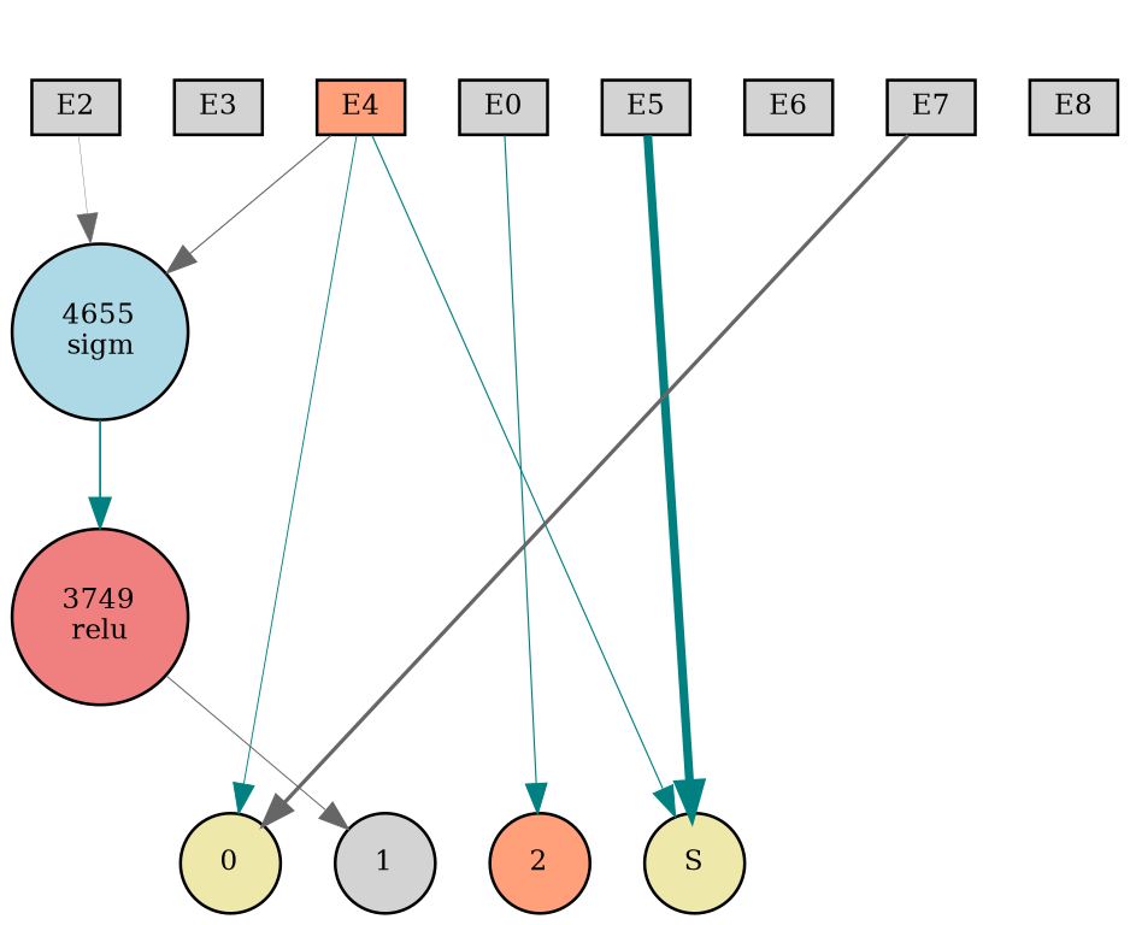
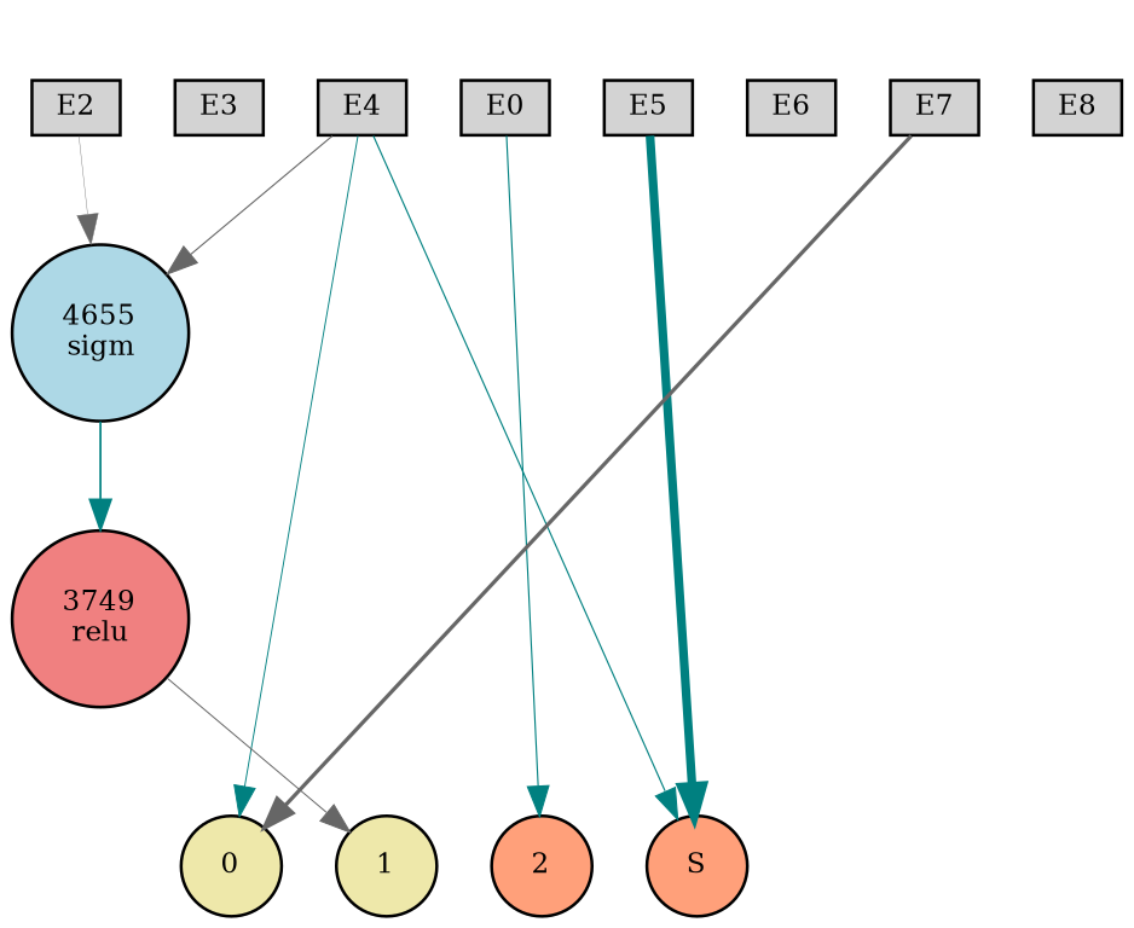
  digraph {
    node [fillcolor=lightgray fontsize=9 shape=box style=filled]
    edge [style=solid]
    E0 [height=0.2 width=0.2]
    E2 [height=0.2 width=0.2]
    E3 [height=0.2 width=0.2]
-   E4 [fillcolor=lightsalmon height=0.2 width=0.2]
+   E4 [height=0.2 width=0.2]
    E5 [height=0.2 width=0.2]
    E6 [height=0.2 width=0.2]
    E7 [height=0.2 width=0.2]
    E8 [height=0.2 width=0.2]
    0 [fillcolor=palegoldenrod height=0.2 shape=circle width=0.2]
-   1 [height=0.2 shape=circle width=0.2]
+   1 [fillcolor=palegoldenrod height=0.2 shape=circle width=0.2]
    2 [fillcolor=lightsalmon height=0.2 shape=circle width=0.2]
-   S [fillcolor=palegoldenrod height=0.2 shape=circle width=0.2]
+   S [fillcolor=lightsalmon height=0.2 shape=circle width=0.2]
    n13 [fillcolor=lightblue height=0.2 label="4655\nsigm" shape=circle width=0.2]
    n14 [fillcolor=lightcoral height=0.2 label="3749\nrelu" shape=circle width=0.2]
    subgraph sub_1 {
      rank=source
      E0
      E2
      E3
      E4
      E5
      E6
      E7
      E8
    }
    subgraph sub_2 {
      rank=sink
      0
      1
      2
      S
    }
    E0 -> 2 [color=teal penwidth=0.44848575563886617]
    E2 -> E3 [style=invis]
    E2 -> n13 [color=gray40 penwidth=0.1509381002999891]
    E3 -> E4 [style=invis]
    E4 -> E5 [style=invis]
    E4 -> 0 [color=teal penwidth=0.36750955115945994]
    E4 -> S [color=teal penwidth=0.45254837256142855]
    E4 -> n13 [color=gray40 penwidth=0.43657289748760286]
    E5 -> E6 [style=invis]
    E5 -> S [color=teal penwidth=2.86485308249181]
    E6 -> E7 [style=invis]
    E7 -> E8 [style=invis]
    E7 -> 0 [color=gray40 penwidth=1.2603112271577899]
    0 -> 1 [style=invis]
    1 -> 2 [style=invis]
    2 -> S [style=invis]
    n13 -> n14 [color=teal penwidth=0.6808210309985637]
    n14 -> 1 [color=gray40 penwidth=0.3907257439291888]
  }
